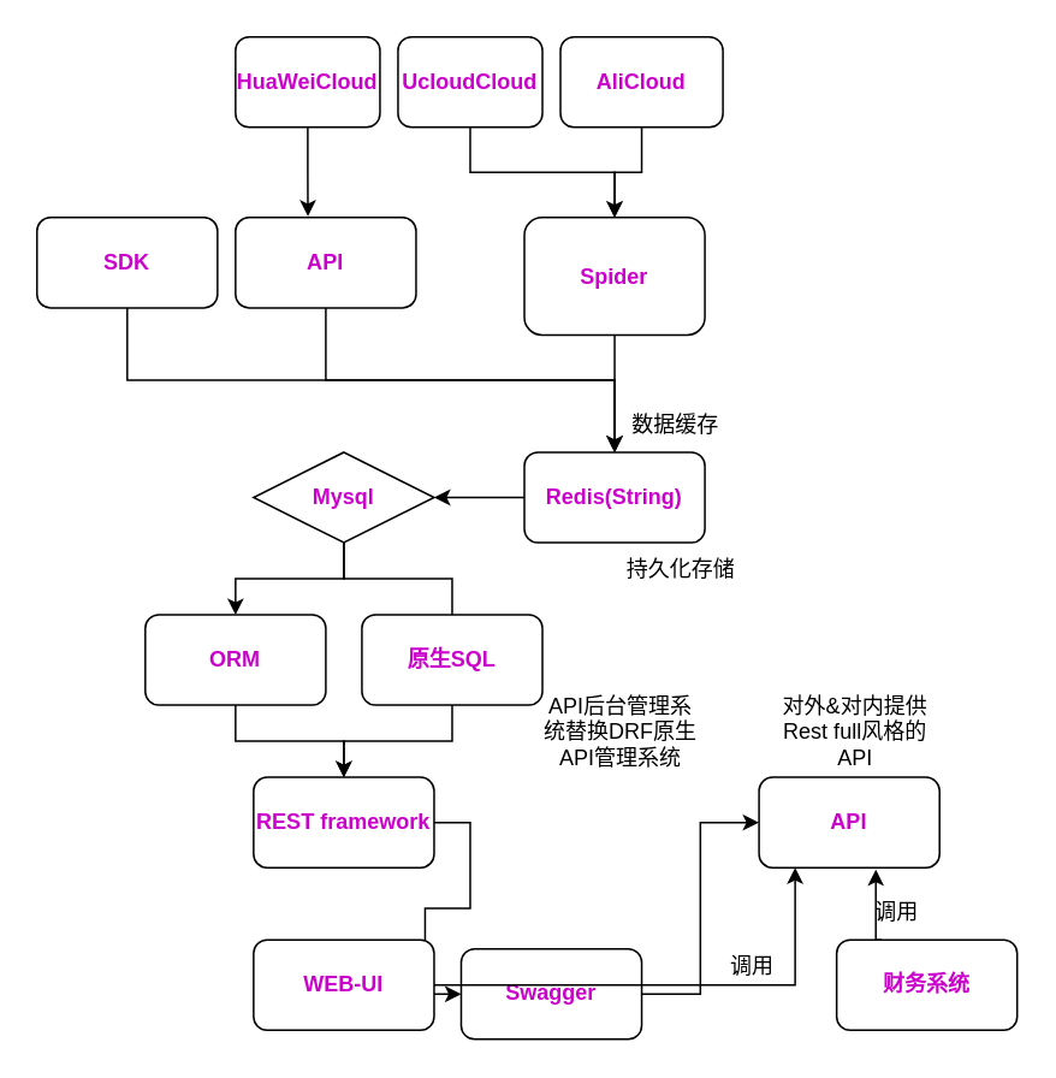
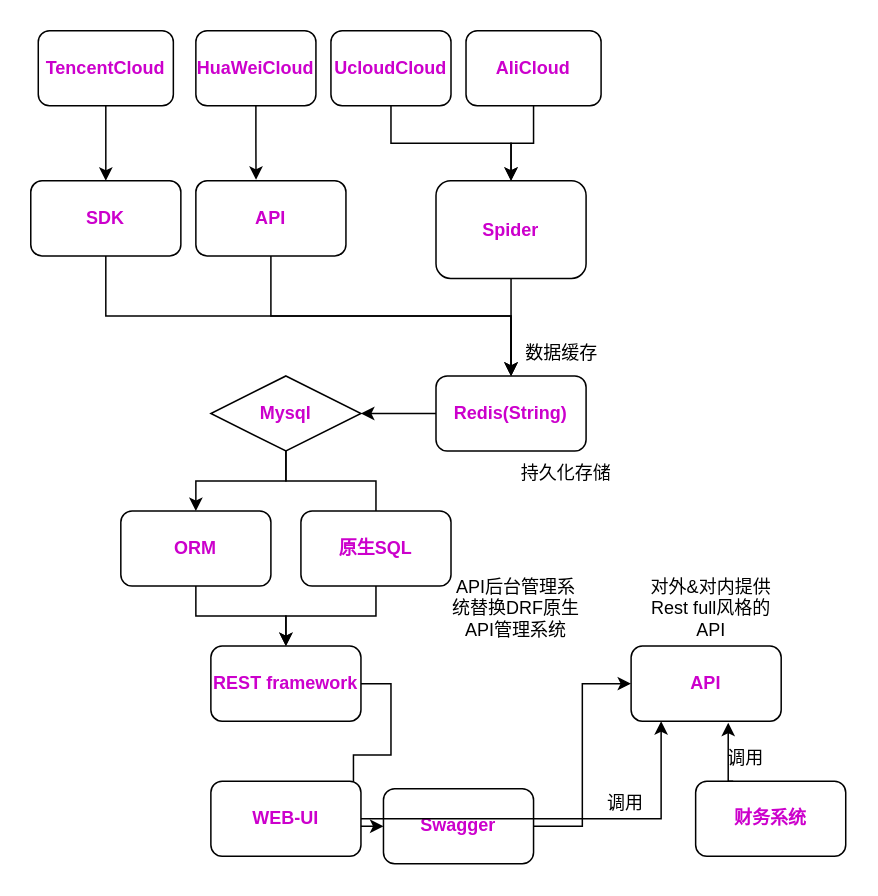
  <mxCell id="0" />
  <mxCell id="1" parent="0" />
+ <mxCell id="2" style="edgeStyle=orthogonalEdgeStyle;rounded=0;orthogonalLoop=1;jettySize=auto;html=1;exitX=0.5;exitY=1;exitDx=0;exitDy=0;entryX=0.5;entryY=0;entryDx=0;entryDy=0;fontColor=#CC00CC;" edge="1" parent="1" source="3" target="13"><mxGeometry relative="1" as="geometry" /></mxCell>
+ <mxCell id="3" value="&lt;b&gt;&lt;font color=&quot;#cc00cc&quot;&gt;TencentCloud&lt;/font&gt;&lt;/b&gt;" style="rounded=1;whiteSpace=wrap;html=1;" vertex="1" parent="1"><mxGeometry x="25" y="20" width="90" height="50" as="geometry" /></mxCell>
  <mxCell id="4" style="edgeStyle=orthogonalEdgeStyle;rounded=0;orthogonalLoop=1;jettySize=auto;html=1;exitX=0.5;exitY=1;exitDx=0;exitDy=0;entryX=0.5;entryY=0;entryDx=0;entryDy=0;fontColor=#CC00CC;" edge="1" parent="1" source="5" target="17"><mxGeometry relative="1" as="geometry" /></mxCell>
  <mxCell id="5" value="&lt;b&gt;&lt;font color=&quot;#cc00cc&quot;&gt;UcloudCloud&lt;/font&gt;&lt;/b&gt;" style="rounded=1;whiteSpace=wrap;html=1;" vertex="1" parent="1"><mxGeometry x="220" y="20" width="80" height="50" as="geometry" /></mxCell>
  <mxCell id="6" style="edgeStyle=orthogonalEdgeStyle;rounded=0;orthogonalLoop=1;jettySize=auto;html=1;exitX=0.5;exitY=1;exitDx=0;exitDy=0;entryX=0.401;entryY=-0.014;entryDx=0;entryDy=0;entryPerimeter=0;fontColor=#000000;" edge="1" parent="1" source="7" target="15"><mxGeometry relative="1" as="geometry" /></mxCell>
  <mxCell id="7" value="&lt;b&gt;&lt;font color=&quot;#cc00cc&quot;&gt;HuaWeiCloud&lt;/font&gt;&lt;/b&gt;" style="rounded=1;whiteSpace=wrap;html=1;" vertex="1" parent="1"><mxGeometry x="130" y="20" width="80" height="50" as="geometry" /></mxCell>
  <mxCell id="8" style="edgeStyle=orthogonalEdgeStyle;rounded=0;orthogonalLoop=1;jettySize=auto;html=1;exitX=0.5;exitY=1;exitDx=0;exitDy=0;entryX=0.5;entryY=0;entryDx=0;entryDy=0;fontColor=#CC00CC;" edge="1" parent="1" source="9" target="17"><mxGeometry relative="1" as="geometry" /></mxCell>
  <mxCell id="9" value="&lt;b&gt;&lt;font color=&quot;#cc00cc&quot;&gt;AliCloud&lt;/font&gt;&lt;/b&gt;" style="rounded=1;whiteSpace=wrap;html=1;" vertex="1" parent="1"><mxGeometry x="310" y="20" width="90" height="50" as="geometry" /></mxCell>
  <mxCell id="10" style="edgeStyle=orthogonalEdgeStyle;rounded=0;orthogonalLoop=1;jettySize=auto;html=1;exitX=0;exitY=0.5;exitDx=0;exitDy=0;entryX=1;entryY=0.5;entryDx=0;entryDy=0;fontColor=#000000;" edge="1" parent="1" source="11" target="20"><mxGeometry relative="1" as="geometry" /></mxCell>
  <mxCell id="11" value="&lt;b&gt;&lt;font color=&quot;#cc00cc&quot;&gt;Redis(String)&lt;/font&gt;&lt;/b&gt;" style="rounded=1;whiteSpace=wrap;html=1;" vertex="1" parent="1"><mxGeometry x="290" y="250" width="100" height="50" as="geometry" /></mxCell>
  <mxCell id="12" style="edgeStyle=orthogonalEdgeStyle;rounded=0;orthogonalLoop=1;jettySize=auto;html=1;exitX=0.5;exitY=1;exitDx=0;exitDy=0;entryX=0.5;entryY=0;entryDx=0;entryDy=0;fontColor=#CC00CC;" edge="1" parent="1" source="13" target="11"><mxGeometry relative="1" as="geometry" /></mxCell>
  <mxCell id="13" value="&lt;b&gt;&lt;font color=&quot;#cc00cc&quot;&gt;SDK&lt;/font&gt;&lt;/b&gt;" style="rounded=1;whiteSpace=wrap;html=1;" vertex="1" parent="1"><mxGeometry x="20" y="120" width="100" height="50" as="geometry" /></mxCell>
  <mxCell id="14" style="edgeStyle=orthogonalEdgeStyle;rounded=0;orthogonalLoop=1;jettySize=auto;html=1;exitX=0.5;exitY=1;exitDx=0;exitDy=0;entryX=0.5;entryY=0;entryDx=0;entryDy=0;fontColor=#CC00CC;" edge="1" parent="1" source="15" target="11"><mxGeometry relative="1" as="geometry" /></mxCell>
  <mxCell id="15" value="&lt;b&gt;&lt;font color=&quot;#cc00cc&quot;&gt;API&lt;/font&gt;&lt;/b&gt;" style="rounded=1;whiteSpace=wrap;html=1;" vertex="1" parent="1"><mxGeometry x="130" y="120" width="100" height="50" as="geometry" /></mxCell>
  <mxCell id="16" style="edgeStyle=orthogonalEdgeStyle;rounded=0;orthogonalLoop=1;jettySize=auto;html=1;exitX=0.5;exitY=1;exitDx=0;exitDy=0;fontColor=#CC00CC;" edge="1" parent="1" source="17"><mxGeometry relative="1" as="geometry"><mxPoint x="340" y="250" as="targetPoint" /></mxGeometry></mxCell>
  <mxCell id="17" value="&lt;b&gt;&lt;font color=&quot;#cc00cc&quot;&gt;Spider&lt;/font&gt;&lt;/b&gt;" style="rounded=1;whiteSpace=wrap;html=1;" vertex="1" parent="1"><mxGeometry x="290" y="120" width="100" height="65" as="geometry" /></mxCell>
  <mxCell id="18" style="edgeStyle=orthogonalEdgeStyle;rounded=0;orthogonalLoop=1;jettySize=auto;html=1;exitX=0.5;exitY=1;exitDx=0;exitDy=0;entryX=0.5;entryY=0;entryDx=0;entryDy=0;fontColor=#000000;" edge="1" parent="1" source="20" target="24"><mxGeometry relative="1" as="geometry" /></mxCell>
  <mxCell id="19" style="edgeStyle=orthogonalEdgeStyle;rounded=0;orthogonalLoop=1;jettySize=auto;html=1;exitX=0.5;exitY=1;exitDx=0;exitDy=0;entryX=0.5;entryY=0;entryDx=0;entryDy=0;fontColor=#000000;endArrow=none;" edge="1" parent="1" source="20" target="26"><mxGeometry relative="1" as="geometry" /></mxCell>
  <mxCell id="20" value="&lt;b&gt;&lt;font color=&quot;#cc00cc&quot;&gt;Mysql&lt;/font&gt;&lt;/b&gt;" style="rhombus;whiteSpace=wrap;html=1;" vertex="1" parent="1"><mxGeometry x="140" y="250" width="100" height="50" as="geometry" /></mxCell>
  <mxCell id="21" value="&lt;font color=&quot;#000000&quot;&gt;数据缓存&lt;/font&gt;" style="text;html=1;strokeColor=none;fillColor=none;align=center;verticalAlign=middle;whiteSpace=wrap;rounded=0;fontColor=#CC00CC;" vertex="1" parent="1"><mxGeometry x="344" y="220" width="60" height="30" as="geometry" /></mxCell>
  <mxCell id="22" value="&lt;font color=&quot;#000000&quot;&gt;持久化存储&lt;/font&gt;" style="text;html=1;strokeColor=none;fillColor=none;align=center;verticalAlign=middle;whiteSpace=wrap;rounded=0;fontColor=#CC00CC;" vertex="1" parent="1"><mxGeometry x="344" y="300" width="66" height="30" as="geometry" /></mxCell>
  <mxCell id="23" style="edgeStyle=orthogonalEdgeStyle;rounded=0;orthogonalLoop=1;jettySize=auto;html=1;exitX=0.5;exitY=1;exitDx=0;exitDy=0;entryX=0.5;entryY=0;entryDx=0;entryDy=0;fontColor=#000000;" edge="1" parent="1" source="24" target="28"><mxGeometry relative="1" as="geometry" /></mxCell>
  <mxCell id="24" value="&lt;b&gt;&lt;font color=&quot;#cc00cc&quot;&gt;ORM&lt;/font&gt;&lt;/b&gt;" style="rounded=1;whiteSpace=wrap;html=1;" vertex="1" parent="1"><mxGeometry x="80" y="340" width="100" height="50" as="geometry" /></mxCell>
  <mxCell id="25" style="edgeStyle=orthogonalEdgeStyle;rounded=0;orthogonalLoop=1;jettySize=auto;html=1;exitX=0.5;exitY=1;exitDx=0;exitDy=0;entryX=0.5;entryY=0;entryDx=0;entryDy=0;fontColor=#000000;" edge="1" parent="1" source="26" target="28"><mxGeometry relative="1" as="geometry" /></mxCell>
  <mxCell id="26" value="&lt;font color=&quot;#cc00cc&quot;&gt;&lt;b&gt;原生SQL&lt;/b&gt;&lt;/font&gt;" style="rounded=1;whiteSpace=wrap;html=1;" vertex="1" parent="1"><mxGeometry x="200" y="340" width="100" height="50" as="geometry" /></mxCell>
  <mxCell id="27" style="edgeStyle=orthogonalEdgeStyle;rounded=0;orthogonalLoop=1;jettySize=auto;html=1;exitX=1;exitY=0.5;exitDx=0;exitDy=0;entryX=0;entryY=0.5;entryDx=0;entryDy=0;fontColor=#000000;" edge="1" parent="1" source="28" target="30"><mxGeometry relative="1" as="geometry" /></mxCell>
  <mxCell id="28" value="&lt;b&gt;&lt;font color=&quot;#cc00cc&quot;&gt;REST framework&lt;/font&gt;&lt;/b&gt;" style="rounded=1;whiteSpace=wrap;html=1;" vertex="1" parent="1"><mxGeometry x="140" y="430" width="100" height="50" as="geometry" /></mxCell>
  <mxCell id="29" style="edgeStyle=orthogonalEdgeStyle;rounded=0;orthogonalLoop=1;jettySize=auto;html=1;exitX=1;exitY=0.5;exitDx=0;exitDy=0;entryX=0;entryY=0.5;entryDx=0;entryDy=0;fontColor=#000000;" edge="1" parent="1" source="30" target="31"><mxGeometry relative="1" as="geometry" /></mxCell>
  <mxCell id="30" value="&lt;b&gt;&lt;font color=&quot;#cc00cc&quot;&gt;Swagger&lt;/font&gt;&lt;/b&gt;" style="rounded=1;whiteSpace=wrap;html=1;" vertex="1" parent="1"><mxGeometry x="255" y="525" width="100" height="50" as="geometry" /></mxCell>
  <mxCell id="31" value="&lt;b&gt;&lt;font color=&quot;#cc00cc&quot;&gt;API&lt;/font&gt;&lt;/b&gt;" style="rounded=1;whiteSpace=wrap;html=1;" vertex="1" parent="1"><mxGeometry x="420" y="430" width="100" height="50" as="geometry" /></mxCell>
  <mxCell id="32" value="&lt;font color=&quot;#000000&quot;&gt;对外&amp;amp;对内提供Rest full风格的API&lt;/font&gt;" style="text;html=1;strokeColor=none;fillColor=none;align=center;verticalAlign=middle;whiteSpace=wrap;rounded=0;fontColor=#CC00CC;" vertex="1" parent="1"><mxGeometry x="427" y="390" width="93" height="30" as="geometry" /></mxCell>
  <mxCell id="33" value="&lt;font color=&quot;#000000&quot;&gt;API后台管理系统替换DRF原生API管理系统&lt;/font&gt;" style="text;html=1;strokeColor=none;fillColor=none;align=center;verticalAlign=middle;whiteSpace=wrap;rounded=0;fontColor=#CC00CC;" vertex="1" parent="1"><mxGeometry x="297" y="390" width="93" height="30" as="geometry" /></mxCell>
  <mxCell id="34" style="edgeStyle=orthogonalEdgeStyle;rounded=0;orthogonalLoop=1;jettySize=auto;html=1;exitX=1;exitY=0.5;exitDx=0;exitDy=0;fontColor=#000000;" edge="1" parent="1" source="35" target="31"><mxGeometry relative="1" as="geometry"><Array as="points"><mxPoint x="440" y="545" /></Array></mxGeometry></mxCell>
  <mxCell id="35" value="&lt;b&gt;&lt;font color=&quot;#cc00cc&quot;&gt;WEB-UI&lt;/font&gt;&lt;/b&gt;" style="rounded=1;whiteSpace=wrap;html=1;" vertex="1" parent="1"><mxGeometry x="140" y="520" width="100" height="50" as="geometry" /></mxCell>
  <mxCell id="36" value="&lt;font color=&quot;#000000&quot;&gt;调用&lt;/font&gt;" style="text;html=1;strokeColor=none;fillColor=none;align=center;verticalAlign=middle;whiteSpace=wrap;rounded=0;fontColor=#CC00CC;" vertex="1" parent="1"><mxGeometry x="370" y="520" width="93" height="30" as="geometry" /></mxCell>
  <mxCell id="37" style="edgeStyle=orthogonalEdgeStyle;rounded=0;orthogonalLoop=1;jettySize=auto;html=1;exitX=0.25;exitY=0;exitDx=0;exitDy=0;entryX=0.647;entryY=1.02;entryDx=0;entryDy=0;entryPerimeter=0;fontColor=#000000;" edge="1" parent="1" source="38" target="31"><mxGeometry relative="1" as="geometry" /></mxCell>
  <mxCell id="38" value="&lt;b&gt;&lt;font color=&quot;#cc00cc&quot;&gt;财务系统&lt;/font&gt;&lt;/b&gt;" style="rounded=1;whiteSpace=wrap;html=1;" vertex="1" parent="1"><mxGeometry x="463" y="520" width="100" height="50" as="geometry" /></mxCell>
  <mxCell id="39" value="&lt;font color=&quot;#000000&quot;&gt;调用&lt;/font&gt;" style="text;html=1;strokeColor=none;fillColor=none;align=center;verticalAlign=middle;whiteSpace=wrap;rounded=0;fontColor=#CC00CC;" vertex="1" parent="1"><mxGeometry x="450" y="490" width="93" height="30" as="geometry" /></mxCell>
